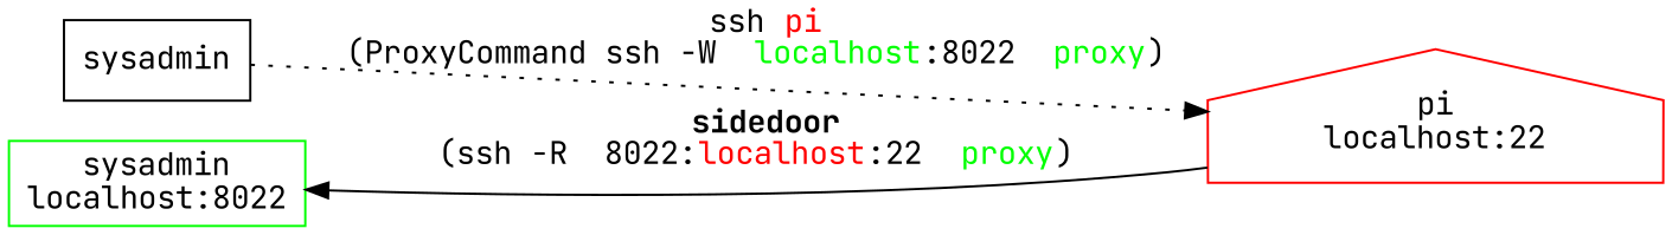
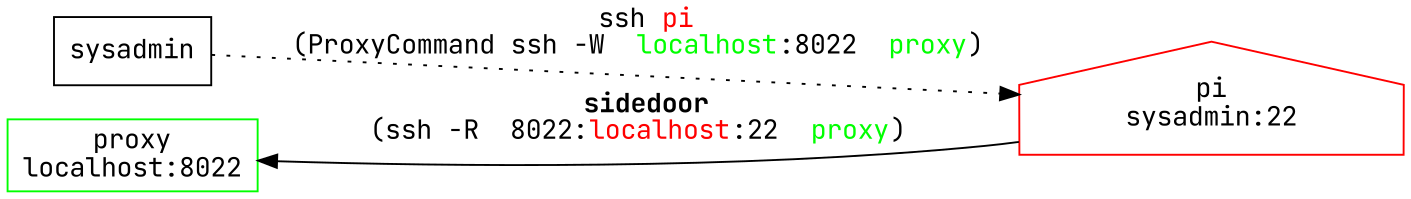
  digraph {
    fontname="JetBrains Mono"
    rankdir=LR
    node [fontname="JetBrains Mono" shape=box]
    edge [fontname="JetBrains Mono"]
    n1 [label=sysadmin]
-   n2 [color=red label="pi\nlocalhost:22" shape=house]
-   n3 [color=green label="sysadmin\nlocalhost:8022"]
+   n2 [color=red label="pi\nsysadmin:22" shape=house]
+   n3 [color=green label="proxy\nlocalhost:8022"]
    n1 -> n2 [label=< ssh <FONT COLOR="red">pi</FONT><BR/>(ProxyCommand ssh -W  <FONT COLOR="green">localhost</FONT>:8022  <FONT COLOR="green">proxy</FONT>)> style=dotted]
    n3 -> n2 [dir=back label=< <B>sidedoor</B><BR/>(ssh -R  8022:<FONT COLOR="red">localhost</FONT>:22  <FONT COLOR="green">proxy</FONT>)>]
  }
